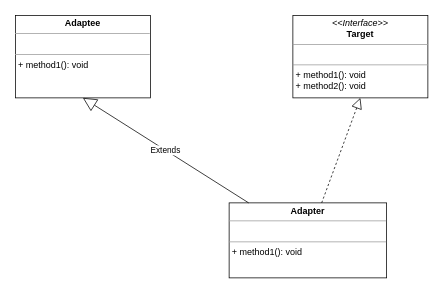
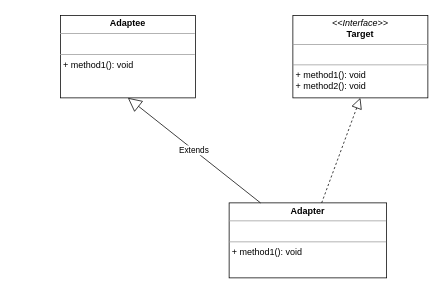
  <mxCell id="0" />
  <mxCell id="1" parent="0" />
  <mxCell id="2" value="&lt;p style=&quot;margin: 0px ; margin-top: 4px ; text-align: center&quot;&gt;&lt;i&gt;&amp;lt;&amp;lt;Interface&amp;gt;&amp;gt;&lt;/i&gt;&lt;br&gt;&lt;b&gt;Target&lt;/b&gt;&lt;/p&gt;&lt;hr size=&quot;1&quot;&gt;&lt;p style=&quot;margin: 0px ; margin-left: 4px&quot;&gt;&lt;br&gt;&lt;/p&gt;&lt;hr size=&quot;1&quot;&gt;&lt;p style=&quot;margin: 0px ; margin-left: 4px&quot;&gt;+ method1(): void&lt;br&gt;+ method2(): void&lt;/p&gt;" style="verticalAlign=top;align=left;overflow=fill;fontSize=12;fontFamily=Helvetica;html=1;" vertex="1" parent="1"><mxGeometry x="390" y="20" width="180" height="110" as="geometry" /></mxCell>
- <mxCell id="3" value="&lt;p style=&quot;margin: 0px ; margin-top: 4px ; text-align: center&quot;&gt;&lt;b&gt;Adaptee&lt;/b&gt;&lt;/p&gt;&lt;hr size=&quot;1&quot;&gt;&lt;p style=&quot;margin: 0px ; margin-left: 4px&quot;&gt;&lt;br&gt;&lt;/p&gt;&lt;hr size=&quot;1&quot;&gt;&lt;p style=&quot;margin: 0px ; margin-left: 4px&quot;&gt;+ method1(): void&lt;/p&gt;" style="verticalAlign=top;align=left;overflow=fill;fontSize=12;fontFamily=Helvetica;html=1;" vertex="1" parent="1"><mxGeometry x="20" y="20" width="180" height="110" as="geometry" /></mxCell>
+ <mxCell id="3" value="&lt;p style=&quot;margin: 0px ; margin-top: 4px ; text-align: center&quot;&gt;&lt;b&gt;Adaptee&lt;/b&gt;&lt;/p&gt;&lt;hr size=&quot;1&quot;&gt;&lt;p style=&quot;margin: 0px ; margin-left: 4px&quot;&gt;&lt;br&gt;&lt;/p&gt;&lt;hr size=&quot;1&quot;&gt;&lt;p style=&quot;margin: 0px ; margin-left: 4px&quot;&gt;+ method1(): void&lt;/p&gt;" style="verticalAlign=top;align=left;overflow=fill;fontSize=12;fontFamily=Helvetica;html=1;" vertex="1" parent="1"><mxGeometry x="80" y="20" width="180" height="110" as="geometry" /></mxCell>
  <mxCell id="4" value="&lt;p style=&quot;margin: 0px ; margin-top: 4px ; text-align: center&quot;&gt;&lt;b&gt;Adapter&lt;/b&gt;&lt;/p&gt;&lt;hr size=&quot;1&quot;&gt;&lt;p style=&quot;margin: 0px ; margin-left: 4px&quot;&gt;&lt;br&gt;&lt;/p&gt;&lt;hr size=&quot;1&quot;&gt;&lt;p style=&quot;margin: 0px ; margin-left: 4px&quot;&gt;+ method1(): void&lt;/p&gt;" style="verticalAlign=top;align=left;overflow=fill;fontSize=12;fontFamily=Helvetica;html=1;" vertex="1" parent="1"><mxGeometry x="305" y="270" width="210" height="100" as="geometry" /></mxCell>
  <mxCell id="5" value="" style="endArrow=block;dashed=1;endFill=0;endSize=12;html=1;rounded=0;entryX=0.5;entryY=1;entryDx=0;entryDy=0;" edge="1" parent="1" source="4" target="2"><mxGeometry width="160" relative="1" as="geometry"><mxPoint x="450" y="60" as="sourcePoint" /><mxPoint x="610" y="60" as="targetPoint" /></mxGeometry></mxCell>
  <mxCell id="6" value="Extends" style="endArrow=block;endSize=16;endFill=0;html=1;rounded=0;entryX=0.5;entryY=1;entryDx=0;entryDy=0;" edge="1" parent="1" source="4" target="3"><mxGeometry width="160" relative="1" as="geometry"><mxPoint x="20" y="230" as="sourcePoint" /><mxPoint x="180" y="230" as="targetPoint" /></mxGeometry></mxCell>
